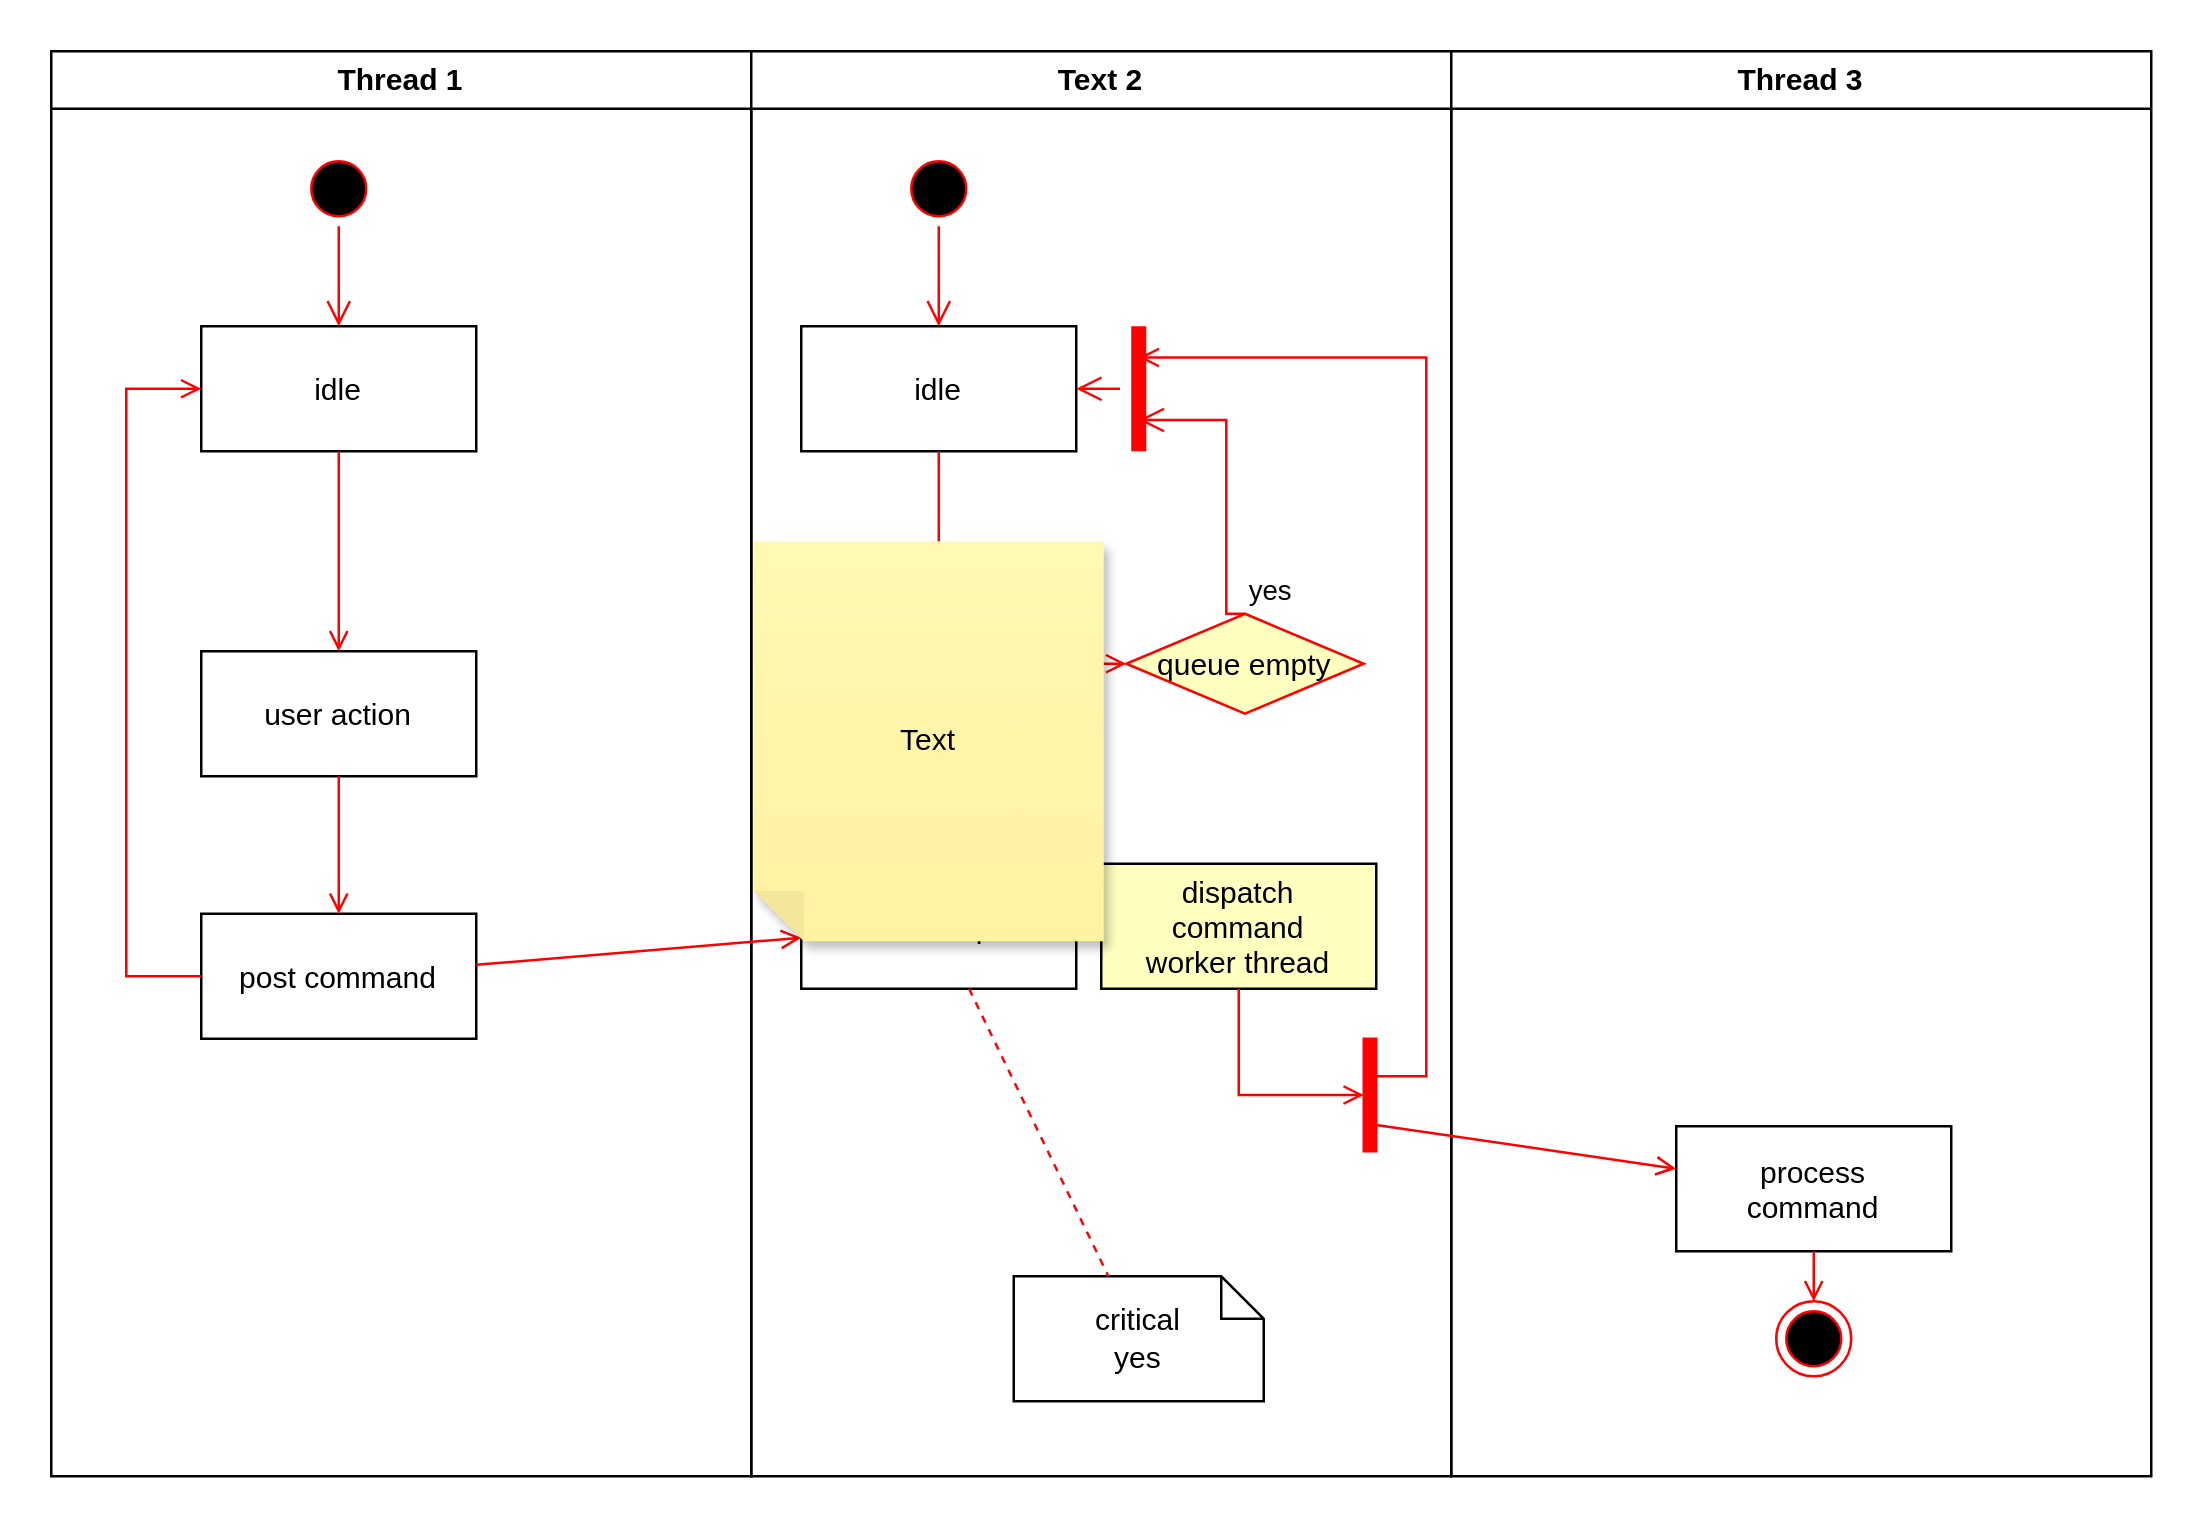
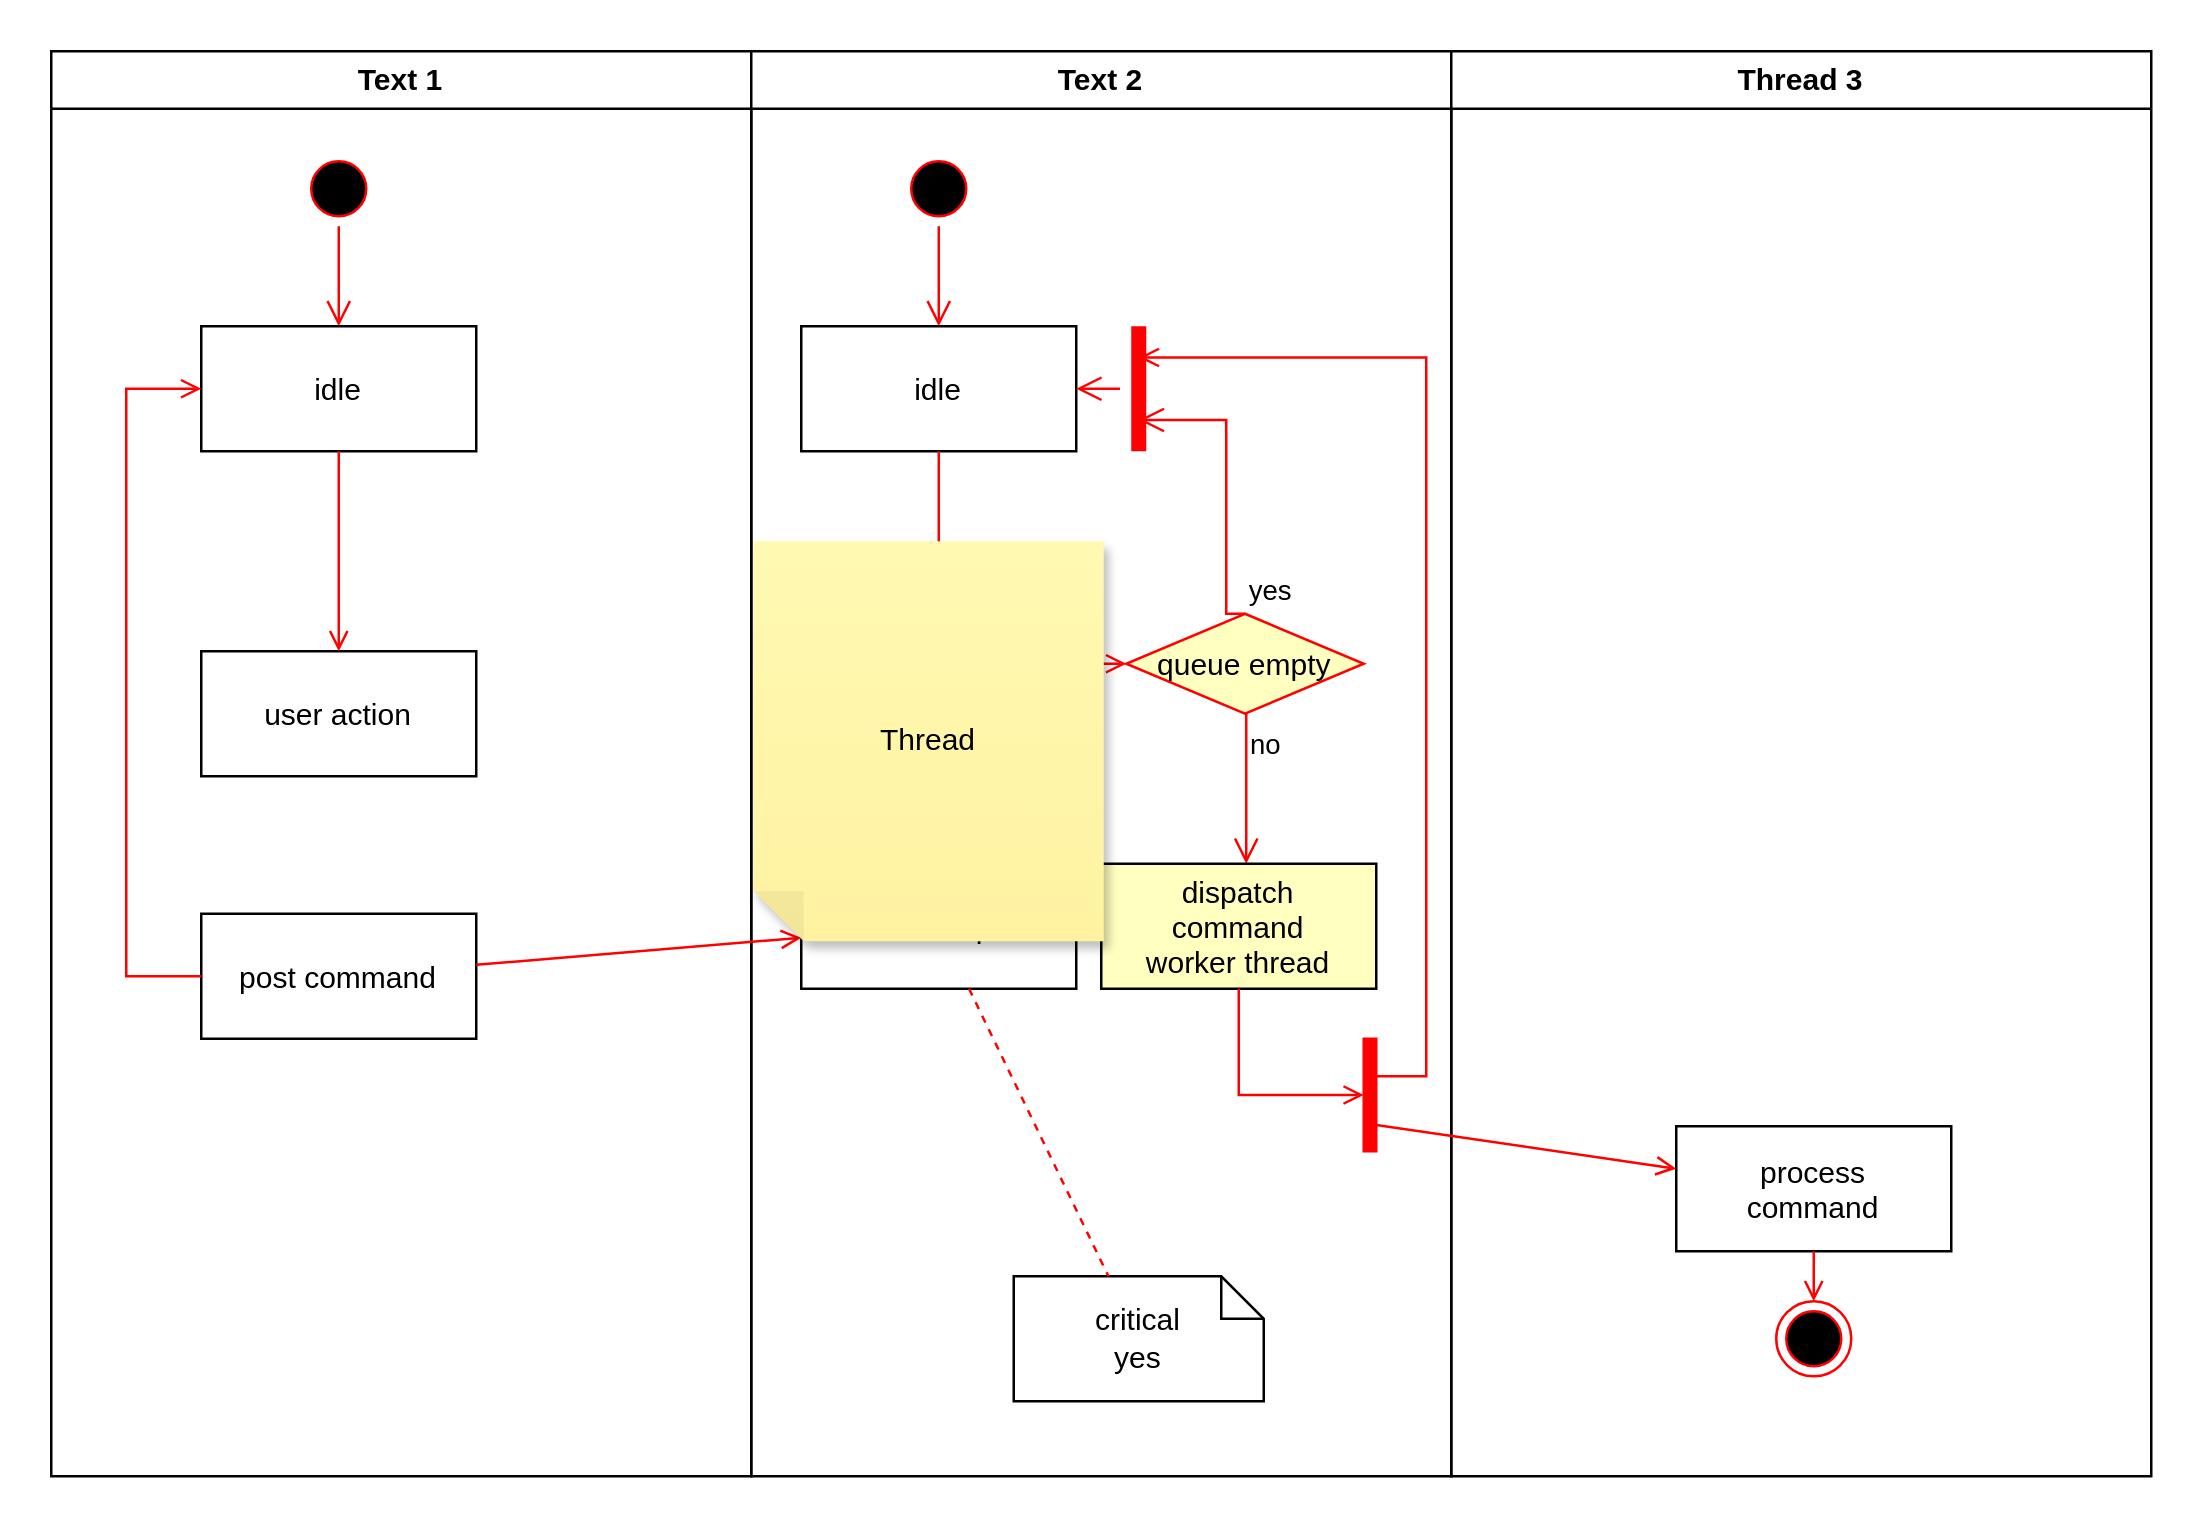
  <mxCell id="0" />
  <mxCell id="1" parent="0" />
- <mxCell id="2" value="Thread 1" style="swimlane;whiteSpace=wrap;hachureGap=4;" vertex="1" parent="1"><mxGeometry x="20" y="20" width="280" height="570" as="geometry" /></mxCell>
+ <mxCell id="2" value="Text 1" style="swimlane;whiteSpace=wrap;hachureGap=4;" vertex="1" parent="1"><mxGeometry x="20" y="20" width="280" height="570" as="geometry" /></mxCell>
  <mxCell id="3" value="" style="ellipse;shape=startState;fillColor=#000000;strokeColor=#ff0000;hachureGap=4;" vertex="1" parent="2"><mxGeometry x="100" y="40" width="30" height="30" as="geometry" /></mxCell>
  <mxCell id="4" value="" style="edgeStyle=elbowEdgeStyle;elbow=horizontal;verticalAlign=bottom;endArrow=open;endSize=8;strokeColor=#FF0000;endFill=1;rounded=0" edge="1" parent="2" source="3" target="5"><mxGeometry x="100" y="40" as="geometry"><mxPoint x="115" y="110" as="targetPoint" /></mxGeometry></mxCell>
  <mxCell id="5" value="idle" style="hachureGap=4;" vertex="1" parent="2"><mxGeometry x="60" y="110" width="110" height="50" as="geometry" /></mxCell>
  <mxCell id="6" value="user action" style="hachureGap=4;" vertex="1" parent="2"><mxGeometry x="60" y="240" width="110" height="50" as="geometry" /></mxCell>
  <mxCell id="7" value="" style="endArrow=open;strokeColor=#FF0000;endFill=1;rounded=0" edge="1" parent="2" source="5" target="6"><mxGeometry relative="1" as="geometry" /></mxCell>
  <mxCell id="8" value="post command" style="hachureGap=4;" vertex="1" parent="2"><mxGeometry x="60" y="345" width="110" height="50" as="geometry" /></mxCell>
- <mxCell id="9" value="" style="endArrow=open;strokeColor=#FF0000;endFill=1;rounded=0" edge="1" parent="2" source="6" target="8"><mxGeometry relative="1" as="geometry" /></mxCell>
  <mxCell id="10" value="" style="edgeStyle=elbowEdgeStyle;elbow=horizontal;strokeColor=#FF0000;endArrow=open;endFill=1;rounded=0" edge="1" parent="2" source="8" target="5"><mxGeometry width="100" height="100" relative="1" as="geometry"><mxPoint x="160" y="290" as="sourcePoint" /><mxPoint x="260" y="190" as="targetPoint" /><Array as="points"><mxPoint x="30" y="250" /></Array></mxGeometry></mxCell>
  <mxCell id="11" value="Text 2" style="swimlane;whiteSpace=wrap;hachureGap=4;" vertex="1" parent="1"><mxGeometry x="300" y="20" width="280" height="570" as="geometry" /></mxCell>
  <mxCell id="12" value="" style="ellipse;shape=startState;fillColor=#000000;strokeColor=#ff0000;hachureGap=4;" vertex="1" parent="11"><mxGeometry x="60" y="40" width="30" height="30" as="geometry" /></mxCell>
  <mxCell id="13" value="" style="edgeStyle=elbowEdgeStyle;elbow=horizontal;verticalAlign=bottom;endArrow=open;endSize=8;strokeColor=#FF0000;endFill=1;rounded=0" edge="1" parent="11" source="12" target="14"><mxGeometry x="40" y="20" as="geometry"><mxPoint x="55" y="90" as="targetPoint" /></mxGeometry></mxCell>
  <mxCell id="14" value="idle" style="hachureGap=4;" vertex="1" parent="11"><mxGeometry x="20" y="110" width="110" height="50" as="geometry" /></mxCell>
  <mxCell id="15" value="check for &#10;new commands" style="hachureGap=4;" vertex="1" parent="11"><mxGeometry x="20" y="220" width="110" height="50" as="geometry" /></mxCell>
  <mxCell id="16" value="" style="endArrow=open;strokeColor=#FF0000;endFill=1;rounded=0" edge="1" parent="11" source="14" target="15"><mxGeometry relative="1" as="geometry" /></mxCell>
  <mxCell id="17" value="command queue" style="hachureGap=4;" vertex="1" parent="11"><mxGeometry x="20" y="325" width="110" height="50" as="geometry" /></mxCell>
  <mxCell id="18" value="" style="endArrow=open;strokeColor=#FF0000;endFill=1;rounded=0" edge="1" parent="11" source="15" target="17"><mxGeometry relative="1" as="geometry" /></mxCell>
  <mxCell id="19" value="queue empty" style="rhombus;fillColor=#ffffc0;strokeColor=#ff0000;hachureGap=4;" vertex="1" parent="11"><mxGeometry x="150" y="225" width="95" height="40" as="geometry" /></mxCell>
  <mxCell id="20" value="yes" style="edgeStyle=elbowEdgeStyle;elbow=horizontal;align=left;verticalAlign=bottom;endArrow=open;endSize=8;strokeColor=#FF0000;exitX=0.5;exitY=0;endFill=1;rounded=0;entryX=0.75;entryY=0.5;entryPerimeter=0" edge="1" parent="11" source="19" target="23"><mxGeometry x="-1" relative="1" as="geometry"><mxPoint x="160" y="150" as="targetPoint" /><Array as="points"><mxPoint x="190" y="180" /></Array></mxGeometry></mxCell>
+ <mxCell id="21" value="no" style="edgeStyle=elbowEdgeStyle;elbow=horizontal;align=left;verticalAlign=top;endArrow=open;endSize=8;strokeColor=#FF0000;endFill=1;rounded=0" edge="1" parent="11" source="19" target="25"><mxGeometry x="-1" relative="1" as="geometry"><mxPoint x="190" y="305" as="targetPoint" /></mxGeometry></mxCell>
  <mxCell id="22" value="" style="endArrow=open;strokeColor=#FF0000;endFill=1;rounded=0" edge="1" parent="11" source="15" target="19"><mxGeometry relative="1" as="geometry" /></mxCell>
  <mxCell id="23" value="" style="shape=line;strokeWidth=6;strokeColor=#ff0000;rotation=90;hachureGap=4;" vertex="1" parent="11"><mxGeometry x="130" y="127.5" width="50" height="15" as="geometry" /></mxCell>
  <mxCell id="24" value="" style="edgeStyle=elbowEdgeStyle;elbow=horizontal;verticalAlign=bottom;endArrow=open;endSize=8;strokeColor=#FF0000;endFill=1;rounded=0" edge="1" parent="11" source="23" target="14"><mxGeometry x="130" y="90" as="geometry"><mxPoint x="230" y="140" as="targetPoint" /></mxGeometry></mxCell>
  <mxCell id="25" value="dispatch&#10;command&#10;worker thread" style="hachureGap=4;fillColor=#ffffc0;" vertex="1" parent="11"><mxGeometry x="140" y="325" width="110" height="50" as="geometry" /></mxCell>
  <mxCell id="26" value="critical&#10;yes" style="shape=note;whiteSpace=wrap;size=17;hachureGap=4;" vertex="1" parent="11"><mxGeometry x="105" y="490" width="100" height="50" as="geometry" /></mxCell>
  <mxCell id="27" value="" style="endArrow=none;strokeColor=#FF0000;endFill=0;rounded=0;dashed=1" edge="1" parent="11" source="17" target="26"><mxGeometry relative="1" as="geometry" /></mxCell>
  <mxCell id="28" value="" style="whiteSpace=wrap;strokeColor=#FF0000;fillColor=#FF0000;hachureGap=4;" vertex="1" parent="11"><mxGeometry x="245" y="395" width="5" height="45" as="geometry" /></mxCell>
  <mxCell id="29" value="" style="edgeStyle=elbowEdgeStyle;elbow=horizontal;entryX=0;entryY=0.5;strokeColor=#FF0000;endArrow=open;endFill=1;rounded=0" edge="1" parent="11" source="25" target="28"><mxGeometry width="100" height="100" relative="1" as="geometry"><mxPoint x="60" y="480" as="sourcePoint" /><mxPoint x="160" y="380" as="targetPoint" /><Array as="points"><mxPoint x="195" y="400" /></Array></mxGeometry></mxCell>
  <mxCell id="30" value="Thread 3" style="swimlane;whiteSpace=wrap;hachureGap=4;" vertex="1" parent="1"><mxGeometry x="580" y="20" width="280" height="570" as="geometry" /></mxCell>
  <mxCell id="31" value="process&#10;command" style="hachureGap=4;" vertex="1" parent="30"><mxGeometry x="90" y="430" width="110" height="50" as="geometry" /></mxCell>
  <mxCell id="32" value="" style="edgeStyle=elbowEdgeStyle;elbow=horizontal;strokeColor=#FF0000;endArrow=open;endFill=1;rounded=0;entryX=0.25;entryY=0.5;entryPerimeter=0" edge="1" parent="30" target="23"><mxGeometry width="100" height="100" relative="1" as="geometry"><mxPoint x="-30" y="410" as="sourcePoint" /><mxPoint x="-120" y="120" as="targetPoint" /><Array as="points"><mxPoint x="-10" y="135" /></Array></mxGeometry></mxCell>
  <mxCell id="33" value="" style="edgeStyle=none;strokeColor=#FF0000;endArrow=open;endFill=1;rounded=0" edge="1" parent="30" target="31"><mxGeometry width="100" height="100" relative="1" as="geometry"><mxPoint x="-30" y="429.5" as="sourcePoint" /><mxPoint x="90" y="429.5" as="targetPoint" /></mxGeometry></mxCell>
  <mxCell id="34" value="" style="ellipse;shape=endState;fillColor=#000000;strokeColor=#ff0000;hachureGap=4;" vertex="1" parent="30"><mxGeometry x="130" y="500" width="30" height="30" as="geometry" /></mxCell>
  <mxCell id="35" value="" style="endArrow=open;strokeColor=#FF0000;endFill=1;rounded=0" edge="1" parent="30" source="31" target="34"><mxGeometry relative="1" as="geometry" /></mxCell>
  <mxCell id="36" value="" style="endArrow=open;strokeColor=#FF0000;endFill=1;rounded=0" edge="1" parent="1" source="8" target="17"><mxGeometry relative="1" as="geometry" /></mxCell>
  <mxCell id="37" value="" style="shape=note;whiteSpace=wrap;html=1;backgroundOutline=1;fontColor=#000000;darkOpacity=0.05;fillColor=#FFF9B2;strokeColor=none;fillStyle=solid;direction=west;gradientDirection=north;gradientColor=#FFF2A1;shadow=1;size=20;pointerEvents=1;hachureGap=4;" vertex="1" parent="1"><mxGeometry x="301" y="216" width="140" height="160" as="geometry" /></mxCell>
- <mxCell id="38" value="Text" style="text;strokeColor=none;fillColor=none;html=1;align=center;verticalAlign=middle;whiteSpace=wrap;rounded=0;hachureGap=4;" vertex="1" parent="1"><mxGeometry x="341" y="281" width="60" height="30" as="geometry" /></mxCell>
+ <mxCell id="38" value="Thread" style="text;strokeColor=none;fillColor=none;html=1;align=center;verticalAlign=middle;whiteSpace=wrap;rounded=0;hachureGap=4;" vertex="1" parent="1"><mxGeometry x="341" y="281" width="60" height="30" as="geometry" /></mxCell>
